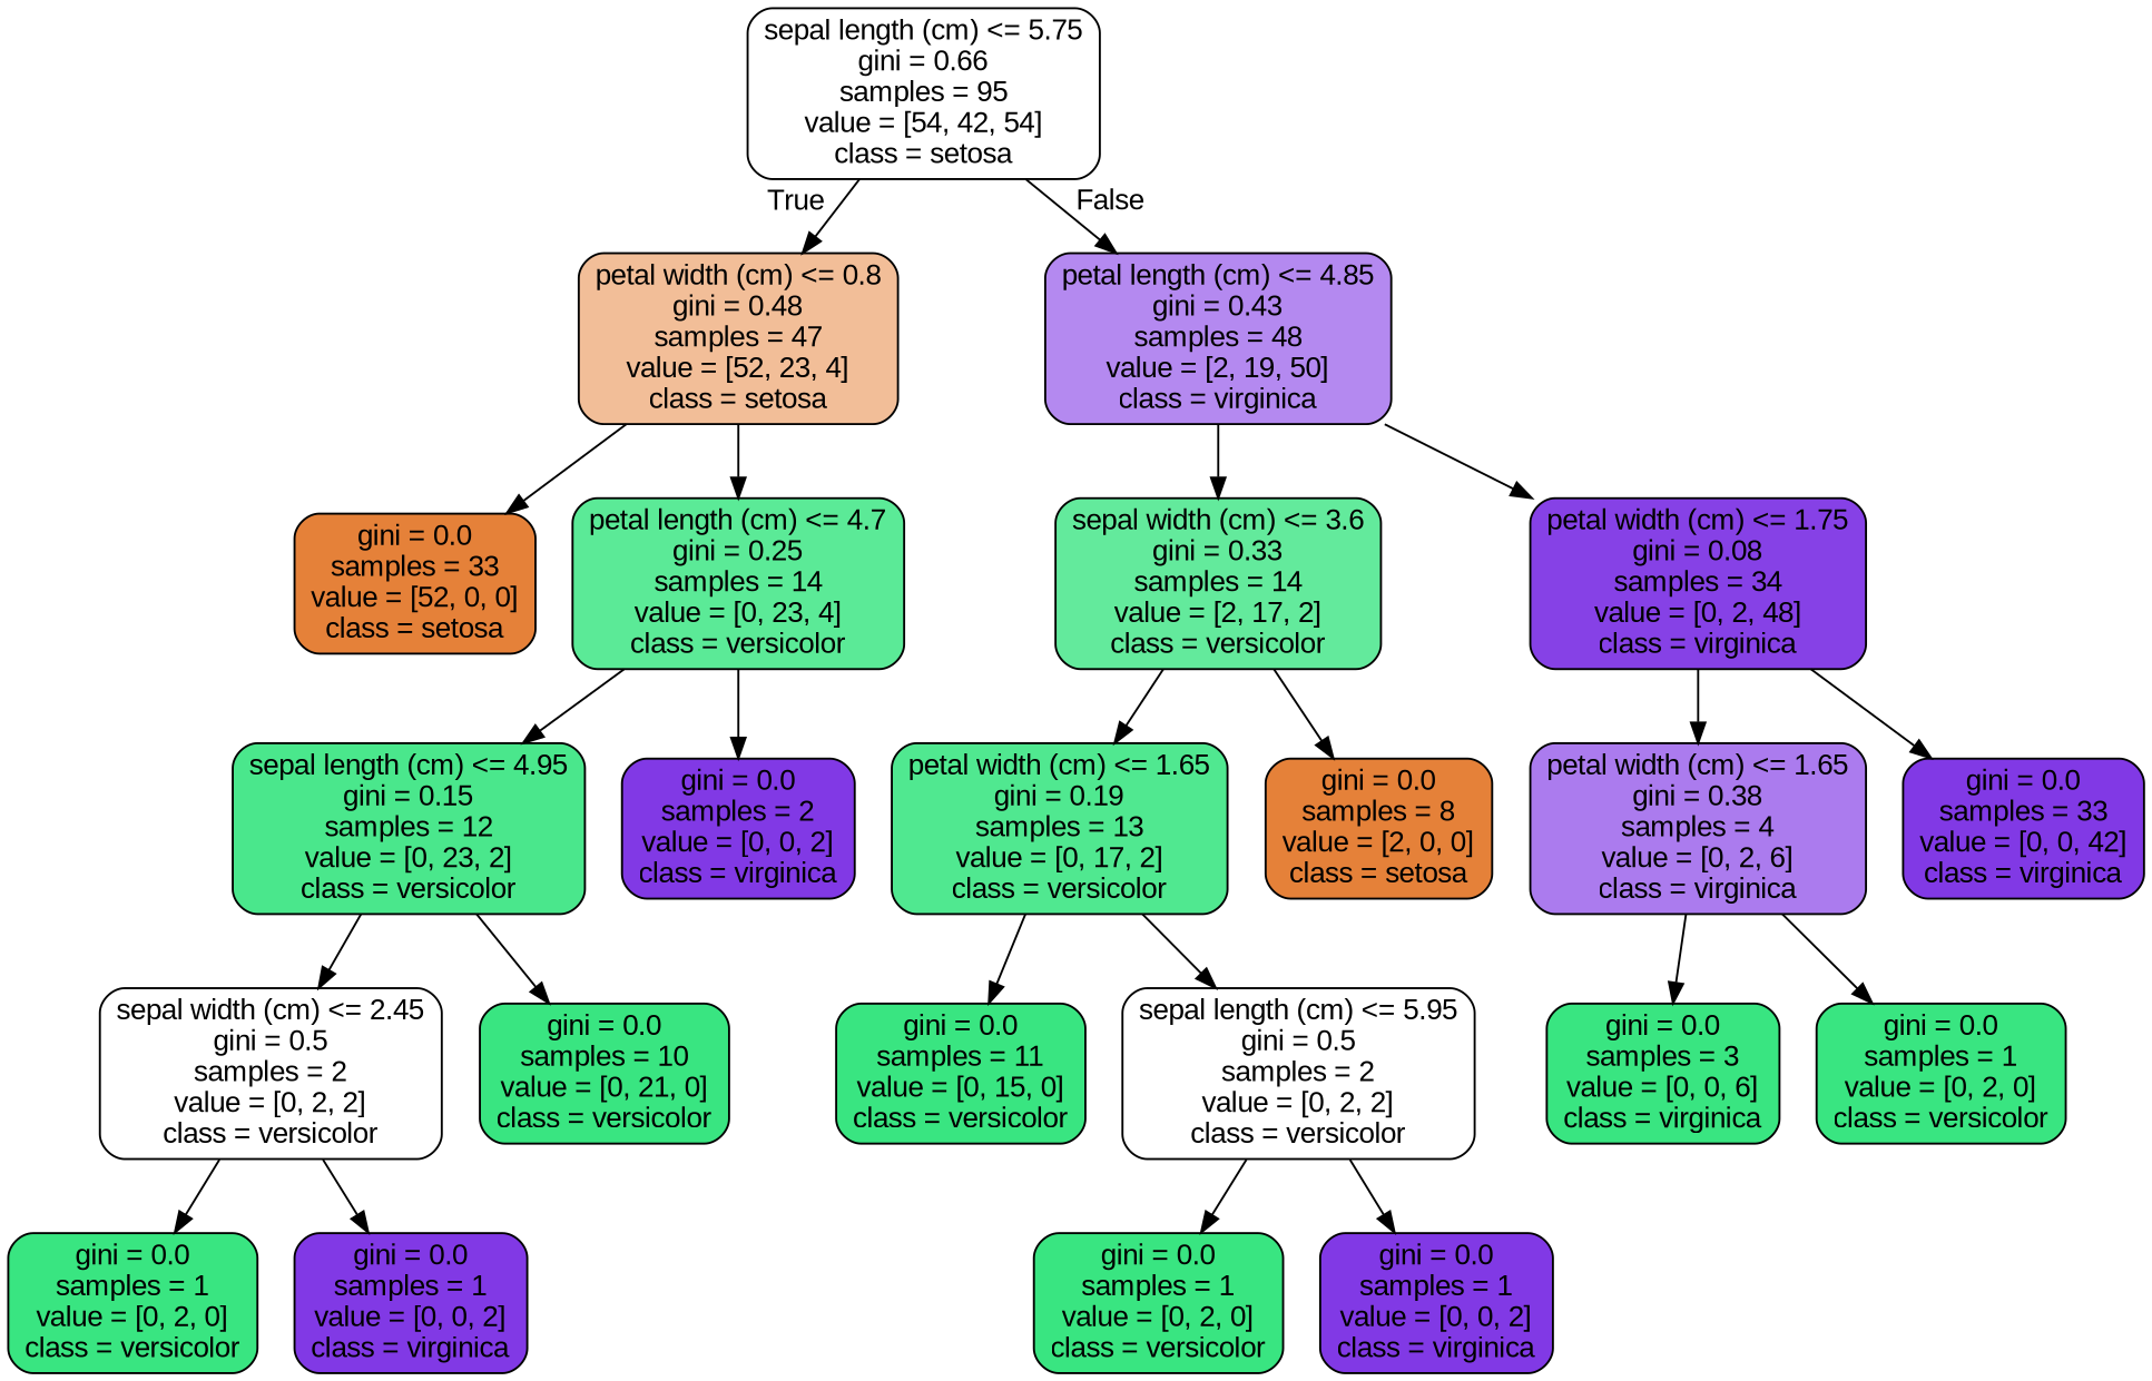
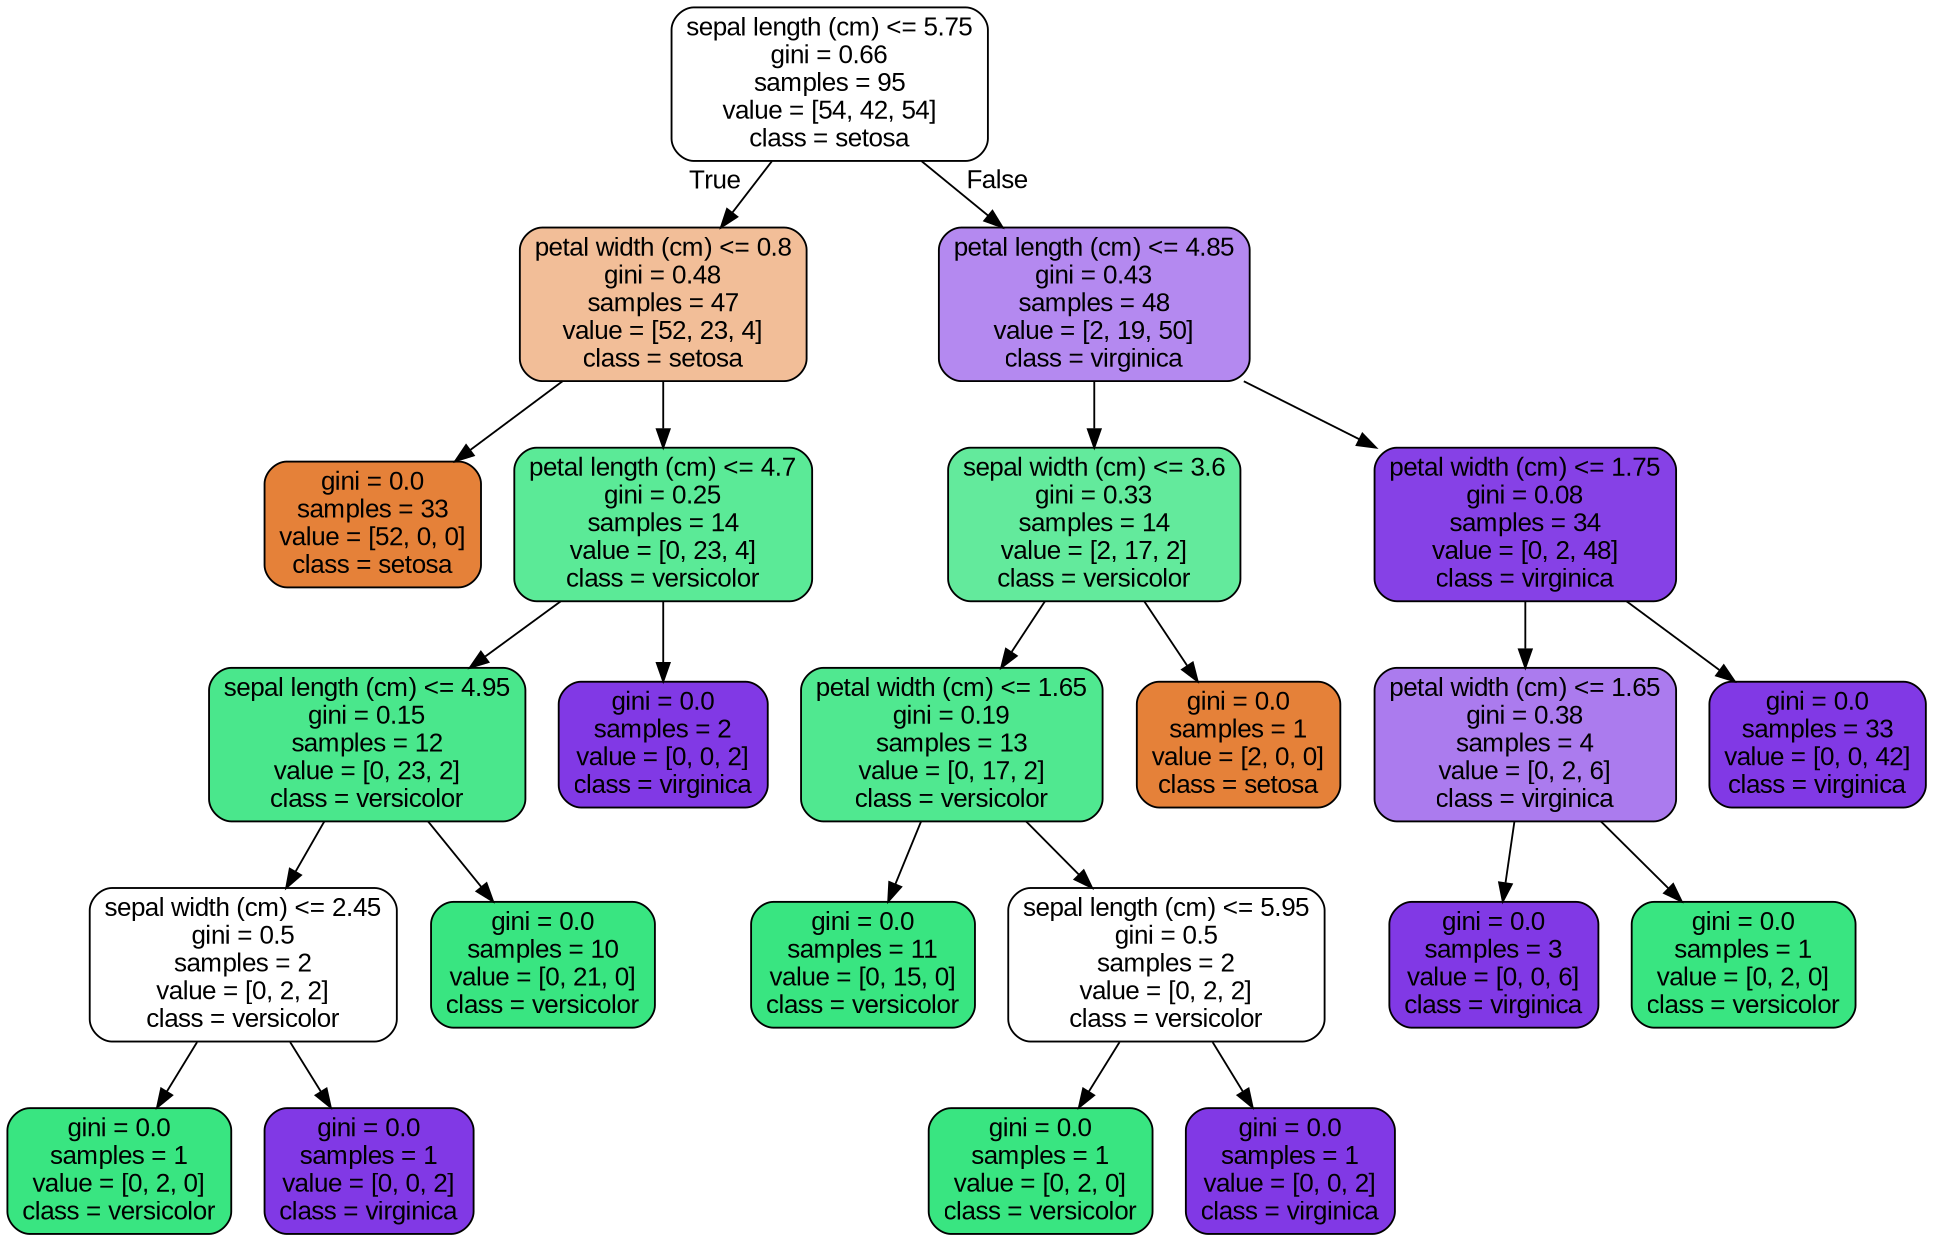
  digraph {
    fontname="Liberation Sans"
    node [color=black fillcolor="#8139e5" fontname="Liberation Sans" shape=box style="filled, rounded"]
    edge [fontname="Liberation Sans"]
    n1 [fillcolor="#ffffff" label="sepal length (cm) <= 5.75\ngini = 0.66\nsamples = 95\nvalue = [54, 42, 54]\nclass = setosa"]
    n2 [fillcolor="#f2be98" label="petal width (cm) <= 0.8\ngini = 0.48\nsamples = 47\nvalue = [52, 23, 4]\nclass = setosa"]
    n3 [fillcolor="#b489f0" label="petal length (cm) <= 4.85\ngini = 0.43\nsamples = 48\nvalue = [2, 19, 50]\nclass = virginica"]
    n4 [fillcolor="#e58139" label="gini = 0.0\nsamples = 33\nvalue = [52, 0, 0]\nclass = setosa"]
    n5 [fillcolor="#5bea97" label="petal length (cm) <= 4.7\ngini = 0.25\nsamples = 14\nvalue = [0, 23, 4]\nclass = versicolor"]
    n6 [fillcolor="#63ea9c" label="sepal width (cm) <= 3.6\ngini = 0.33\nsamples = 14\nvalue = [2, 17, 2]\nclass = versicolor"]
    n7 [fillcolor="#8641e6" label="petal width (cm) <= 1.75\ngini = 0.08\nsamples = 34\nvalue = [0, 2, 48]\nclass = virginica"]
    n8 [fillcolor="#4ae78c" label="sepal length (cm) <= 4.95\ngini = 0.15\nsamples = 12\nvalue = [0, 23, 2]\nclass = versicolor"]
    n9 [label="gini = 0.0\nsamples = 2\nvalue = [0, 0, 2]\nclass = virginica"]
    n10 [fillcolor="#ffffff" label="sepal width (cm) <= 2.45\ngini = 0.5\nsamples = 2\nvalue = [0, 2, 2]\nclass = versicolor"]
    n11 [fillcolor="#39e581" label="gini = 0.0\nsamples = 10\nvalue = [0, 21, 0]\nclass = versicolor"]
    n12 [fillcolor="#39e581" label="gini = 0.0\nsamples = 1\nvalue = [0, 2, 0]\nclass = versicolor"]
    n13 [label="gini = 0.0\nsamples = 1\nvalue = [0, 0, 2]\nclass = virginica"]
    n14 [fillcolor="#50e890" label="petal width (cm) <= 1.65\ngini = 0.19\nsamples = 13\nvalue = [0, 17, 2]\nclass = versicolor"]
-   n15 [fillcolor="#e58139" label="gini = 0.0\nsamples = 8\nvalue = [2, 0, 0]\nclass = setosa"]
+   n15 [fillcolor="#e58139" label="gini = 0.0\nsamples = 1\nvalue = [2, 0, 0]\nclass = setosa"]
    n16 [fillcolor="#ab7bee" label="petal width (cm) <= 1.65\ngini = 0.38\nsamples = 4\nvalue = [0, 2, 6]\nclass = virginica"]
    n17 [label="gini = 0.0\nsamples = 33\nvalue = [0, 0, 42]\nclass = virginica"]
    n18 [fillcolor="#39e581" label="gini = 0.0\nsamples = 11\nvalue = [0, 15, 0]\nclass = versicolor"]
    n19 [fillcolor="#ffffff" label="sepal length (cm) <= 5.95\ngini = 0.5\nsamples = 2\nvalue = [0, 2, 2]\nclass = versicolor"]
    n20 [fillcolor="#39e581" label="gini = 0.0\nsamples = 1\nvalue = [0, 2, 0]\nclass = versicolor"]
    n21 [label="gini = 0.0\nsamples = 1\nvalue = [0, 0, 2]\nclass = virginica"]
-   n22 [fillcolor="#39e581" label="gini = 0.0\nsamples = 3\nvalue = [0, 0, 6]\nclass = virginica"]
+   n22 [label="gini = 0.0\nsamples = 3\nvalue = [0, 0, 6]\nclass = virginica"]
    n23 [fillcolor="#39e581" label="gini = 0.0\nsamples = 1\nvalue = [0, 2, 0]\nclass = versicolor"]
    n1 -> n2 [headlabel=True labelangle=45 labeldistance=2.5]
    n1 -> n3 [headlabel=False labelangle=-45 labeldistance=2.5]
    n2 -> n4
    n2 -> n5
    n3 -> n6
    n3 -> n7
    n5 -> n8
    n5 -> n9
    n6 -> n14
    n6 -> n15
    n7 -> n16
    n7 -> n17
    n8 -> n10
    n8 -> n11
    n10 -> n12
    n10 -> n13
    n14 -> n18
    n14 -> n19
    n16 -> n22
    n16 -> n23
    n19 -> n20
    n19 -> n21
  }
